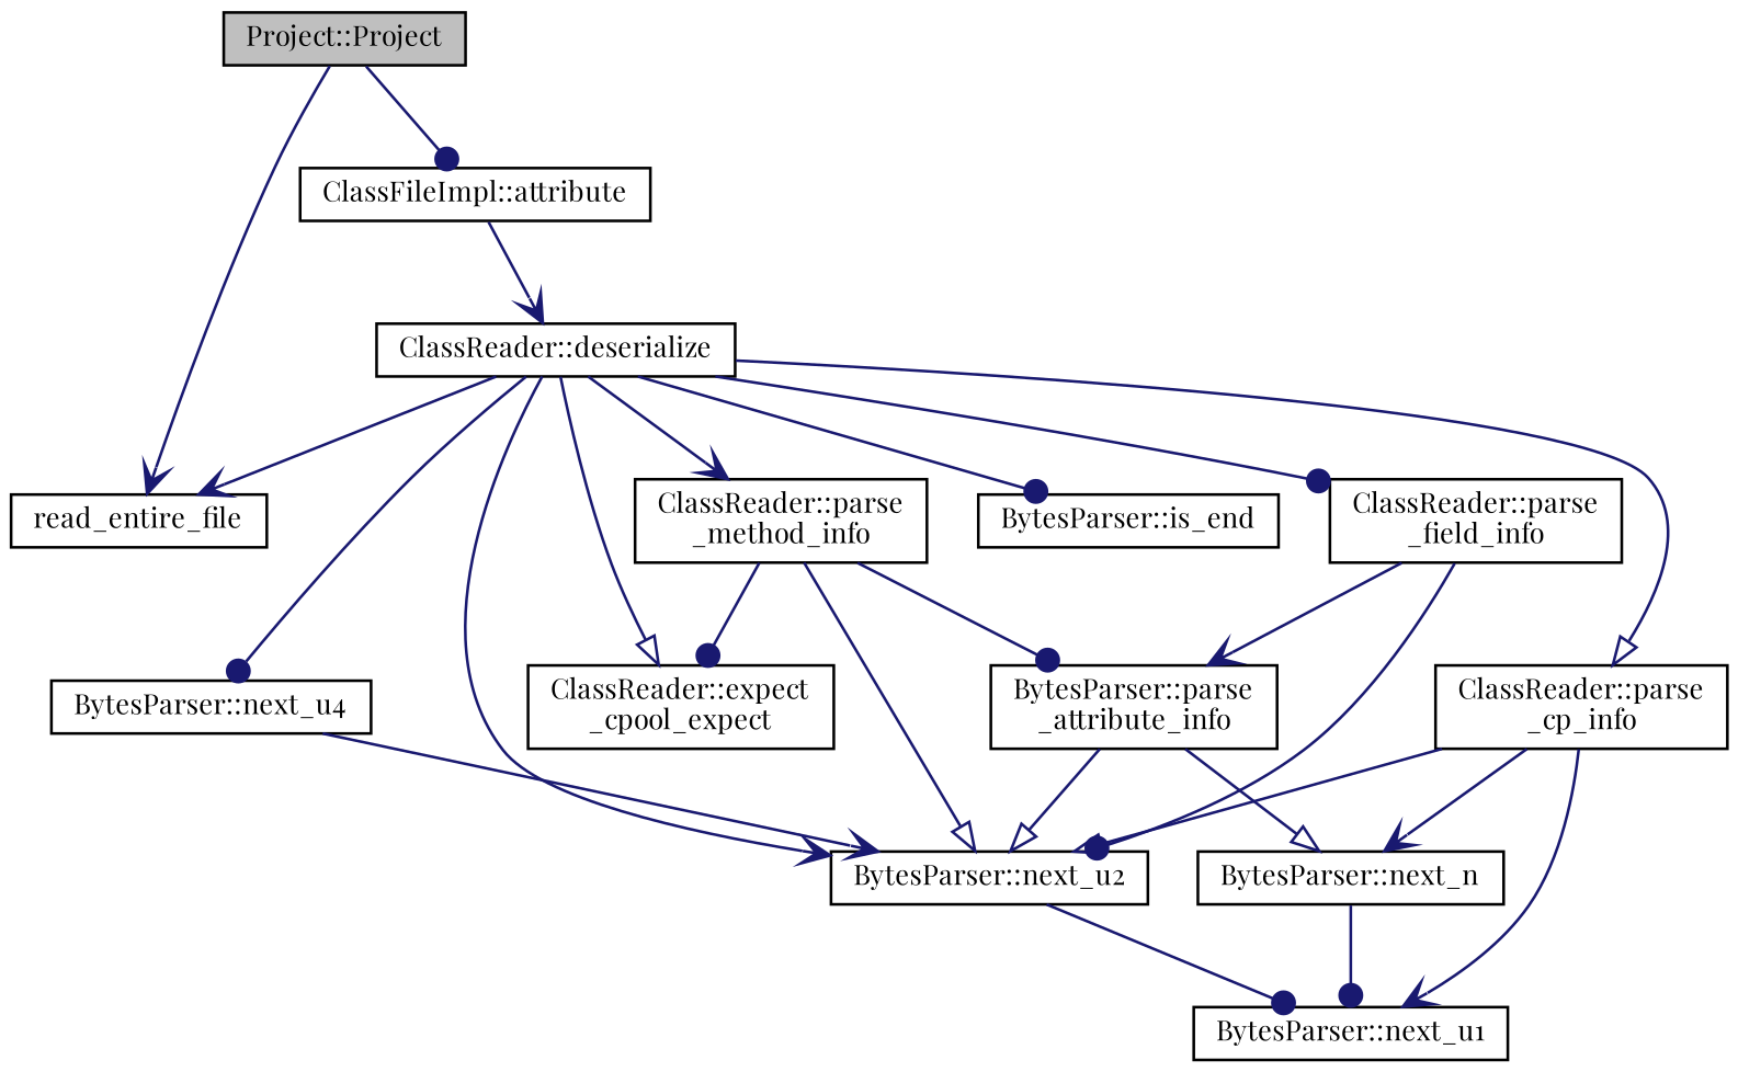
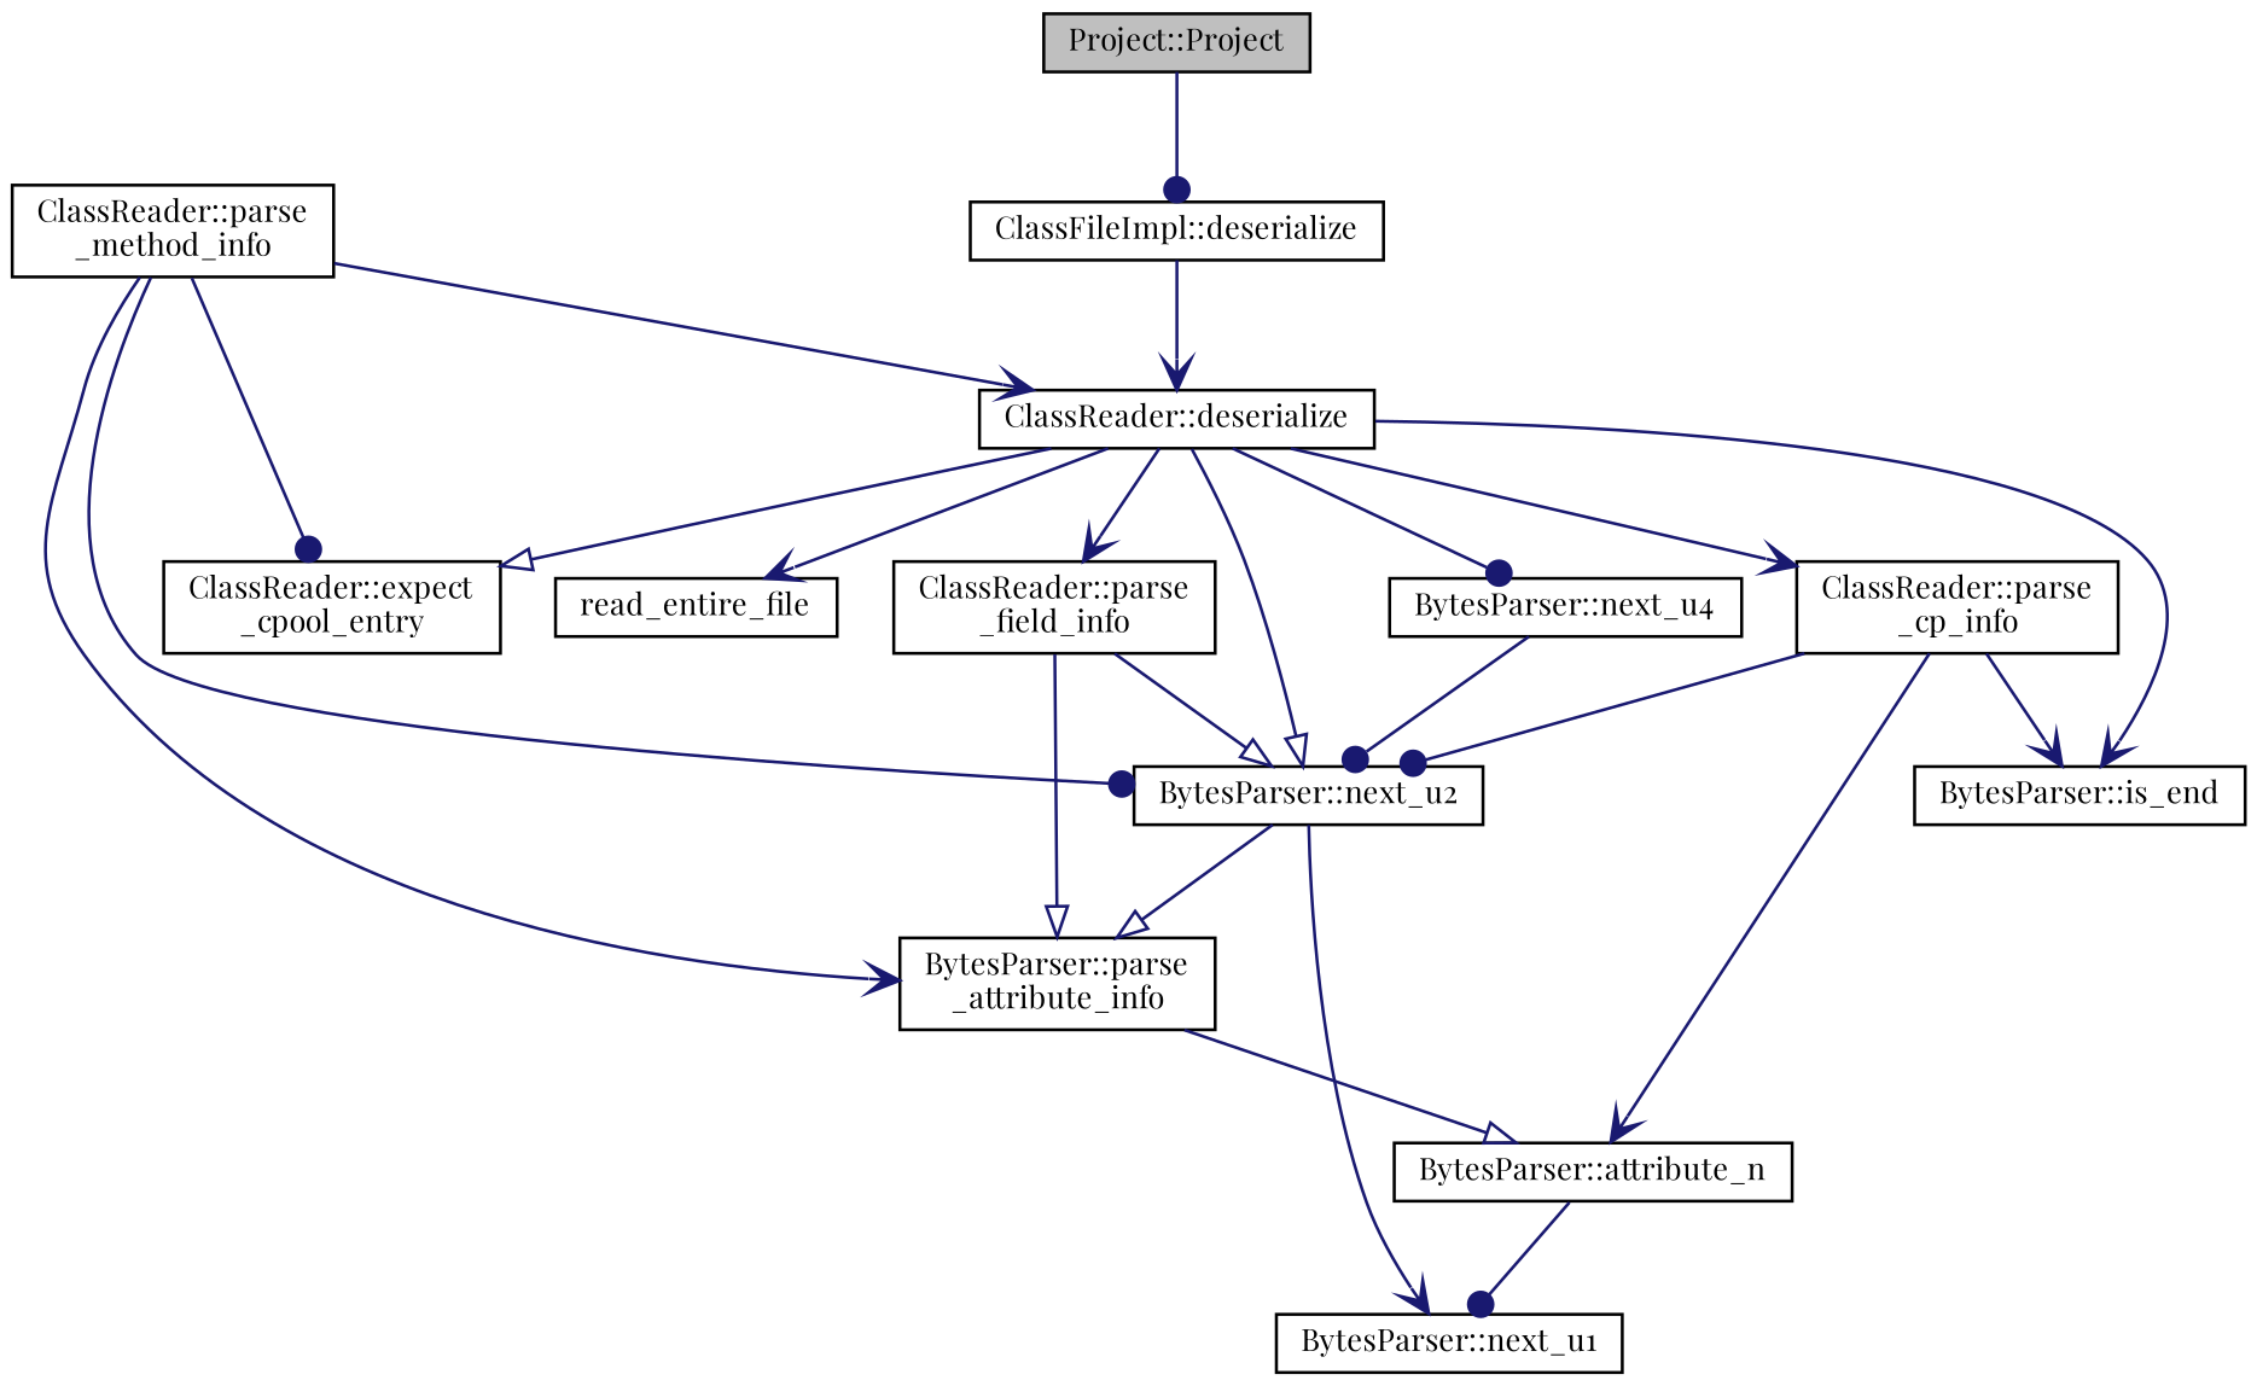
  digraph {
    fontname="Playfair Display"
    rankdir=TB
    node [color=black fontname="Playfair Display" fontsize=10 shape=record]
    edge [arrowhead=vee color=midnightblue fontname="Playfair Display" fontsize=10 labelfontname=Helvetica labelfontsize=10 style=solid]
    n1 [fillcolor=grey75 fontcolor=black height=0.2 label="Project::Project" style=filled width=0.4]
-   n2 [height=0.2 label="ClassFileImpl::attribute" width=0.4]
+   n2 [height=0.2 label="ClassFileImpl::deserialize" width=0.4]
    n3 [height=0.2 label=read_entire_file width=0.4]
    n4 [height=0.2 label="ClassReader::deserialize" width=0.4]
    n5 [height=0.2 label="BytesParser::next_u4" width=0.4]
    n6 [height=0.2 label="BytesParser::next_u2" width=0.4]
    n7 [height=0.2 label="ClassReader::parse\l_cp_info" width=0.4]
-   n8 [height=0.2 label="ClassReader::expect\l_cpool_expect" width=0.4]
+   n8 [height=0.2 label="ClassReader::expect\l_cpool_entry" width=0.4]
    n9 [height=0.2 label="ClassReader::parse\l_field_info" width=0.4]
    n10 [height=0.2 label="ClassReader::parse\l_method_info" width=0.4]
    n11 [height=0.2 label="BytesParser::is_end" width=0.4]
    n12 [height=0.2 label="BytesParser::next_u1" width=0.4]
-   n13 [height=0.2 label="BytesParser::next_n" width=0.4]
+   n13 [height=0.2 label="BytesParser::attribute_n" width=0.4]
    n14 [height=0.2 label="BytesParser::parse\l_attribute_info" width=0.4]
    n1 -> n2 [arrowhead=dot]
-   n1 -> n3
    n2 -> n4
    n4 -> n3
    n4 -> n5 [arrowhead=dot]
-   n4 -> n6
-   n4 -> n7 [arrowhead=onormal]
+   n4 -> n6 [arrowhead=onormal]
+   n4 -> n7
    n4 -> n8 [arrowhead=onormal]
-   n4 -> n9 [arrowhead=dot]
-   n4 -> n10
-   n4 -> n11 [arrowhead=dot]
-   n5 -> n6
-   n6 -> n12 [arrowhead=dot]
-   n7 -> n6 [arrowhead=onormal]
-   n7 -> n12
+   n4 -> n9
+   n10 -> n4
+   n4 -> n11
+   n5 -> n6 [arrowhead=dot]
+   n6 -> n12
+   n7 -> n6 [arrowhead=dot]
+   n7 -> n11
    n7 -> n13
-   n9 -> n6 [arrowhead=dot]
-   n9 -> n14
-   n10 -> n6 [arrowhead=onormal]
+   n9 -> n6 [arrowhead=onormal]
+   n9 -> n14 [arrowhead=onormal]
+   n10 -> n6 [arrowhead=dot]
    n10 -> n8 [arrowhead=dot]
-   n10 -> n14 [arrowhead=dot]
+   n10 -> n14
    n13 -> n12 [arrowhead=dot]
-   n14 -> n6 [arrowhead=onormal]
+   n6 -> n14 [arrowhead=onormal]
    n14 -> n13 [arrowhead=onormal]
  }
